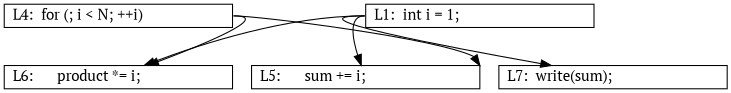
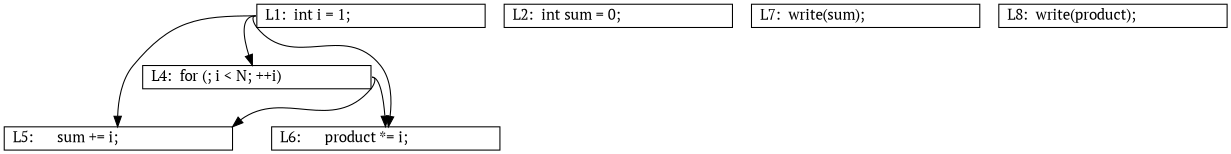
  digraph {
    fontname="PT Serif"
    splines=true
    node [fixedsize=true fontname="PT Serif" shape=rect]
    edge [fontname="PT Serif" tailport=w]
    n1 [height=.3 label="L1:  int i = 1;        \l" width=3]
    n2 [height=.3 label="L4:  for (; i < N; ++i)\l" width=3]
    n3 [height=.3 label="L5:      sum += i;     \l" width=3]
    n4 [height=.3 label="L6:      product *= i; \l" width=3]
+   n5 [height=.3 label="L2:  int sum = 0;      \l" width=3]
    n6 [height=.3 label="L7:  write(sum);       \l" width=3]
-   n1 -> n6
+   n7 [height=.3 label="L8:  write(product);   \l" width=3]
+   n1 -> n2
    n1 -> n3
    n1 -> n4
    n2 -> n3 [headport=ne tailport=e]
    n2 -> n4 [tailport=e]
  }
